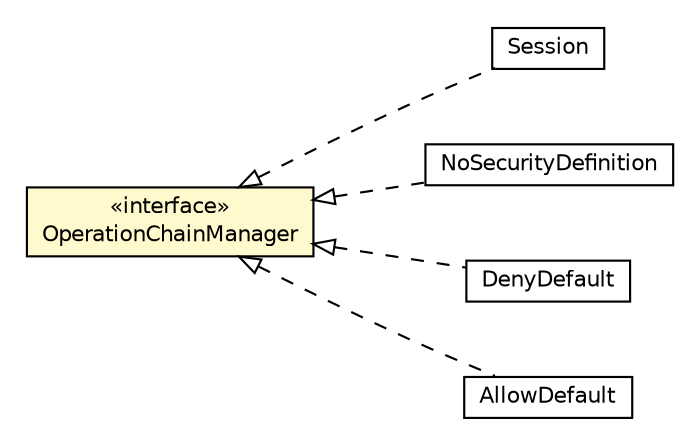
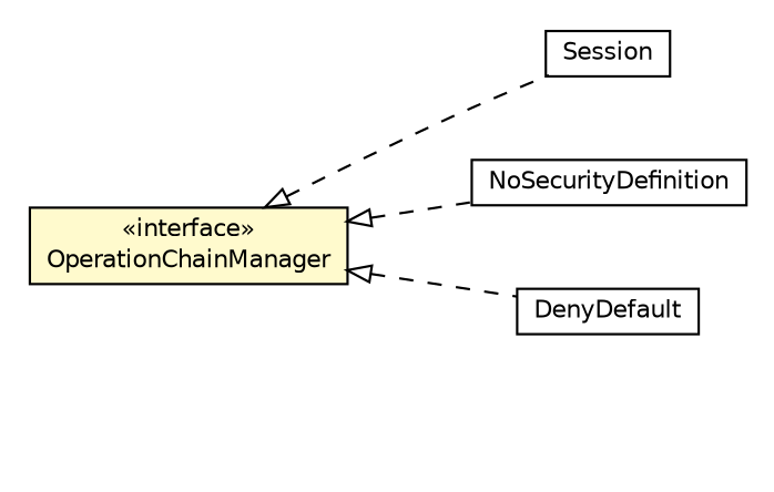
  digraph {
    nodesep=0.25
    rankdir=LR
    ranksep=0.5
    node [fontcolor=black fontname=Helvetica fontsize=10.0 shape=plaintext]
    edge [arrowtail=empty dir=back fontname=Helvetica fontsize=10 headport=p labelfontname=Helvetica labelfontsize=10 style=dashed tailport=p]
    n1 [label=<<table title="org.universAAL.ri.gateway.Session" border="0" cellborder="1" cellspacing="0" cellpadding="2" port="p" href="../Session.html"> 		<tr><td><table border="0" cellspacing="0" cellpadding="1"> <tr><td align="center" balign="center"> Session </td></tr> 		</table></td></tr> 		</table>>]
    n2 [label=<<table title="org.universAAL.ri.gateway.configuration.NoSecurityDefinition" border="0" cellborder="1" cellspacing="0" cellpadding="2" port="p" href="../configuration/NoSecurityDefinition.html"> 		<tr><td><table border="0" cellspacing="0" cellpadding="1"> <tr><td align="center" balign="center"> NoSecurityDefinition </td></tr> 		</table></td></tr> 		</table>>]
    n3 [label=<<table title="org.universAAL.ri.gateway.operations.DenyDefault" border="0" cellborder="1" cellspacing="0" cellpadding="2" port="p" href="./DenyDefault.html"> 		<tr><td><table border="0" cellspacing="0" cellpadding="1"> <tr><td align="center" balign="center"> DenyDefault </td></tr> 		</table></td></tr> 		</table>>]
-   n4 [label=<<table title="org.universAAL.ri.gateway.operations.AllowDefault" border="0" cellborder="1" cellspacing="0" cellpadding="2" port="p" href="./AllowDefault.html"> 		<tr><td><table border="0" cellspacing="0" cellpadding="1"> <tr><td align="center" balign="center"> AllowDefault </td></tr> 		</table></td></tr> 		</table>>]
    n5 [label=<<table title="org.universAAL.ri.gateway.operations.OperationChainManager" border="0" cellborder="1" cellspacing="0" cellpadding="2" port="p" bgcolor="lemonChiffon" href="./OperationChainManager.html"> 		<tr><td><table border="0" cellspacing="0" cellpadding="1"> <tr><td align="center" balign="center"> &#171;interface&#187; </td></tr> <tr><td align="center" balign="center"> OperationChainManager </td></tr> 		</table></td></tr> 		</table>>]
    n5 -> n1
    n5 -> n2
    n5 -> n3
-   n5 -> n4
  }
